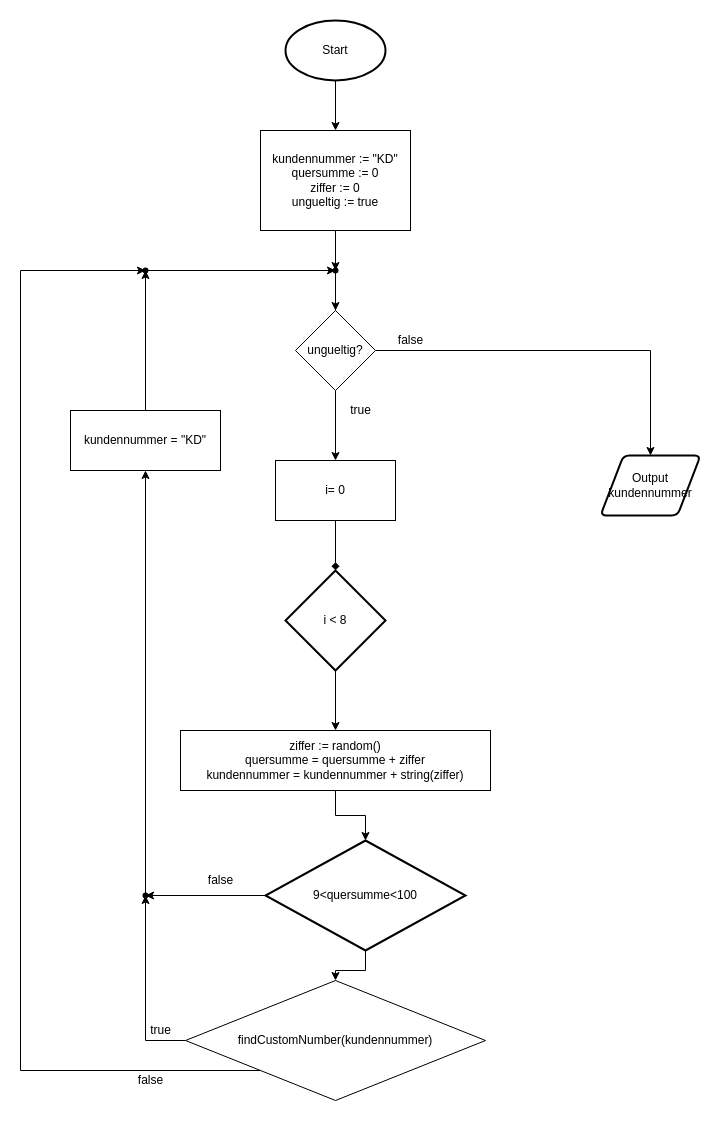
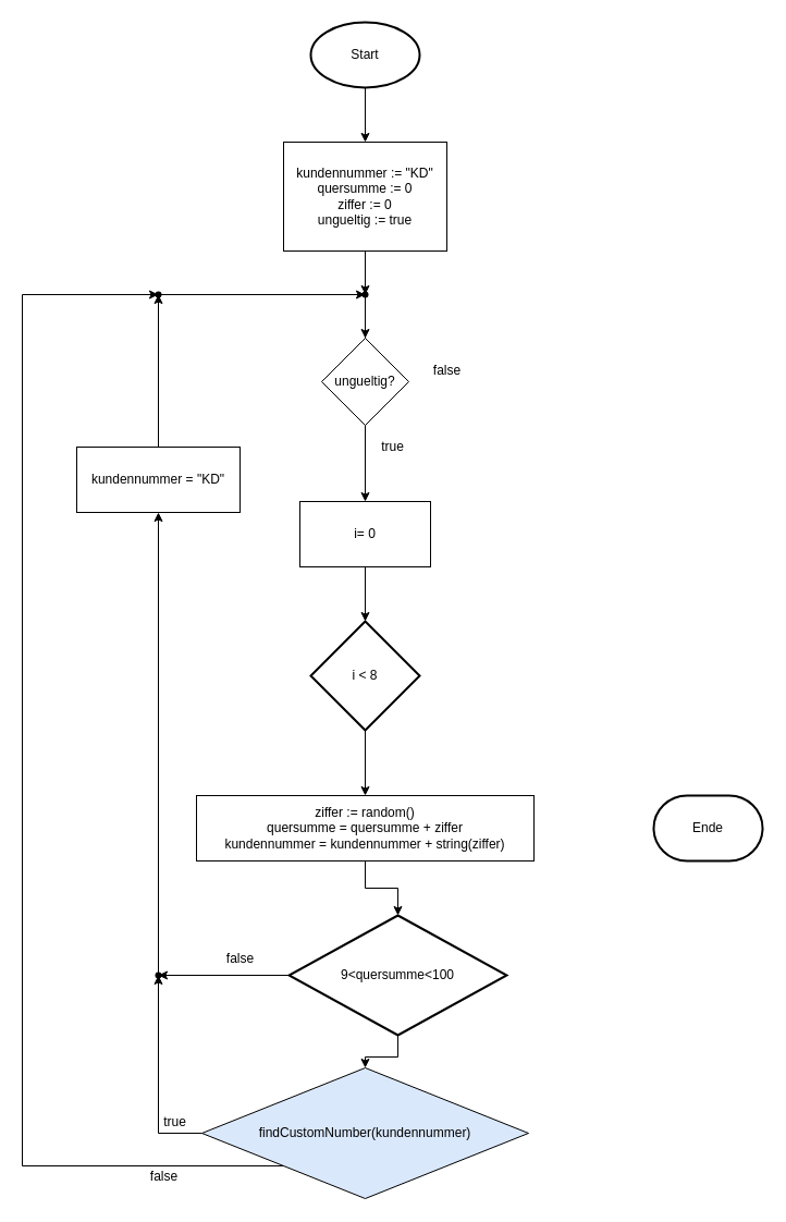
  <mxCell id="0" />
  <mxCell id="1" parent="0" />
  <mxCell id="2" value="" style="edgeStyle=orthogonalEdgeStyle;rounded=0;orthogonalLoop=1;jettySize=auto;html=1;" edge="1" parent="1" source="3" target="5"><mxGeometry relative="1" as="geometry" /></mxCell>
  <mxCell id="3" value="Start" style="strokeWidth=2;html=1;shape=mxgraph.flowchart.start_1;whiteSpace=wrap;" vertex="1" parent="1"><mxGeometry x="285" y="20" width="100" height="60" as="geometry" /></mxCell>
  <mxCell id="4" style="edgeStyle=orthogonalEdgeStyle;rounded=0;orthogonalLoop=1;jettySize=auto;html=1;entryX=0.5;entryY=0.5;entryDx=0;entryDy=0;entryPerimeter=0;" edge="1" parent="1" source="5" target="27"><mxGeometry relative="1" as="geometry" /></mxCell>
  <mxCell id="5" value="&lt;div&gt;kundennummer := &quot;KD&quot;&lt;/div&gt;&lt;div&gt;quersumme := 0&lt;/div&gt;&lt;div&gt;ziffer := 0&lt;/div&gt;&lt;div&gt;ungueltig := true&lt;/div&gt;" style="rounded=0;whiteSpace=wrap;html=1;" vertex="1" parent="1"><mxGeometry x="260" y="130" width="150" height="100" as="geometry" /></mxCell>
  <mxCell id="6" style="edgeStyle=orthogonalEdgeStyle;rounded=0;orthogonalLoop=1;jettySize=auto;html=1;exitX=0.5;exitY=1;exitDx=0;exitDy=0;entryX=0.5;entryY=0;entryDx=0;entryDy=0;" edge="1" parent="1" source="8" target="10"><mxGeometry relative="1" as="geometry" /></mxCell>
- <mxCell id="7" style="edgeStyle=orthogonalEdgeStyle;rounded=0;orthogonalLoop=1;jettySize=auto;html=1;exitX=1;exitY=0.5;exitDx=0;exitDy=0;entryX=0.5;entryY=0;entryDx=0;entryDy=0;" edge="1" parent="1" source="8" target="18"><mxGeometry relative="1" as="geometry"><mxPoint x="510" y="350" as="targetPoint" /></mxGeometry></mxCell>
  <mxCell id="8" value="ungueltig?" style="rhombus;whiteSpace=wrap;html=1;" vertex="1" parent="1"><mxGeometry x="295" y="310" width="80" height="80" as="geometry" /></mxCell>
- <mxCell id="9" style="edgeStyle=orthogonalEdgeStyle;rounded=0;orthogonalLoop=1;jettySize=auto;html=1;exitX=0.5;exitY=1;exitDx=0;exitDy=0;entryX=0.5;entryY=0;entryDx=0;entryDy=0;entryPerimeter=0;endArrow=diamond;" edge="1" parent="1" source="10" target="14"><mxGeometry relative="1" as="geometry" /></mxCell>
+ <mxCell id="9" style="edgeStyle=orthogonalEdgeStyle;rounded=0;orthogonalLoop=1;jettySize=auto;html=1;exitX=0.5;exitY=1;exitDx=0;exitDy=0;entryX=0.5;entryY=0;entryDx=0;entryDy=0;entryPerimeter=0;" edge="1" parent="1" source="10" target="14"><mxGeometry relative="1" as="geometry" /></mxCell>
  <mxCell id="10" value="i= 0" style="whiteSpace=wrap;html=1;" vertex="1" parent="1"><mxGeometry x="275" y="460" width="120" height="60" as="geometry" /></mxCell>
  <mxCell id="11" value="true" style="text;html=1;align=center;verticalAlign=middle;resizable=0;points=[];autosize=1;strokeColor=none;fillColor=none;" vertex="1" parent="1"><mxGeometry x="340" y="400" width="40" height="20" as="geometry" /></mxCell>
  <mxCell id="12" value="false" style="text;html=1;align=center;verticalAlign=middle;resizable=0;points=[];autosize=1;strokeColor=none;fillColor=none;" vertex="1" parent="1"><mxGeometry x="390" y="330" width="40" height="20" as="geometry" /></mxCell>
  <mxCell id="13" style="edgeStyle=orthogonalEdgeStyle;rounded=0;orthogonalLoop=1;jettySize=auto;html=1;exitX=0.5;exitY=1;exitDx=0;exitDy=0;exitPerimeter=0;entryX=0.5;entryY=0;entryDx=0;entryDy=0;" edge="1" parent="1" source="14" target="16"><mxGeometry relative="1" as="geometry" /></mxCell>
  <mxCell id="14" value="i &amp;lt; 8" style="strokeWidth=2;html=1;shape=mxgraph.flowchart.decision;whiteSpace=wrap;" vertex="1" parent="1"><mxGeometry x="285" y="570" width="100" height="100" as="geometry" /></mxCell>
  <mxCell id="15" style="edgeStyle=orthogonalEdgeStyle;rounded=0;orthogonalLoop=1;jettySize=auto;html=1;exitX=0.5;exitY=1;exitDx=0;exitDy=0;entryX=0.5;entryY=0;entryDx=0;entryDy=0;entryPerimeter=0;" edge="1" parent="1" source="16" target="21"><mxGeometry relative="1" as="geometry" /></mxCell>
  <mxCell id="16" value="&lt;div&gt;ziffer := random()&lt;/div&gt;&lt;div&gt;quersumme = quersumme + ziffer&lt;/div&gt;&lt;div&gt;kundennummer = kundennummer + string(ziffer)&lt;/div&gt;" style="rounded=0;whiteSpace=wrap;html=1;" vertex="1" parent="1"><mxGeometry x="180" y="730" width="310" height="60" as="geometry" /></mxCell>
- <mxCell id="18" value="Output kundennummer" style="shape=parallelogram;html=1;strokeWidth=2;perimeter=parallelogramPerimeter;whiteSpace=wrap;rounded=1;arcSize=12;size=0.23;" vertex="1" parent="1"><mxGeometry x="600" y="455" width="100" height="60" as="geometry" /></mxCell>
+ <mxCell id="17" value="Ende" style="strokeWidth=2;html=1;shape=mxgraph.flowchart.terminator;whiteSpace=wrap;" vertex="1" parent="1"><mxGeometry x="600" y="730" width="100" height="60" as="geometry" /></mxCell>
  <mxCell id="19" style="edgeStyle=orthogonalEdgeStyle;rounded=0;orthogonalLoop=1;jettySize=auto;html=1;exitX=0.5;exitY=1;exitDx=0;exitDy=0;exitPerimeter=0;entryX=0.5;entryY=0;entryDx=0;entryDy=0;" edge="1" parent="1" source="21" target="25"><mxGeometry relative="1" as="geometry" /></mxCell>
  <mxCell id="20" style="edgeStyle=orthogonalEdgeStyle;rounded=0;orthogonalLoop=1;jettySize=auto;html=1;" edge="1" parent="1" source="21" target="31"><mxGeometry relative="1" as="geometry" /></mxCell>
  <mxCell id="21" value="9&amp;lt;quersumme&amp;lt;100" style="strokeWidth=2;html=1;shape=mxgraph.flowchart.decision;whiteSpace=wrap;" vertex="1" parent="1"><mxGeometry x="265" y="840" width="200" height="110" as="geometry" /></mxCell>
  <mxCell id="22" value="false" style="text;html=1;align=center;verticalAlign=middle;resizable=0;points=[];autosize=1;strokeColor=none;fillColor=none;" vertex="1" parent="1"><mxGeometry x="200" y="870" width="40" height="20" as="geometry" /></mxCell>
  <mxCell id="23" style="edgeStyle=orthogonalEdgeStyle;rounded=0;orthogonalLoop=1;jettySize=auto;html=1;" edge="1" parent="1" source="25" target="31"><mxGeometry relative="1" as="geometry"><mxPoint x="90" y="970" as="targetPoint" /></mxGeometry></mxCell>
  <mxCell id="24" style="edgeStyle=orthogonalEdgeStyle;rounded=0;orthogonalLoop=1;jettySize=auto;html=1;" edge="1" parent="1" source="25" target="34"><mxGeometry relative="1" as="geometry"><mxPoint x="20" y="370" as="targetPoint" /><Array as="points"><mxPoint x="20" y="1070" /><mxPoint x="20" y="270" /></Array></mxGeometry></mxCell>
- <mxCell id="25" value="findCustomNumber(kundennummer)" style="rhombus;whiteSpace=wrap;html=1;" vertex="1" parent="1"><mxGeometry x="185" y="980" width="300" height="120" as="geometry" /></mxCell>
+ <mxCell id="25" value="findCustomNumber(kundennummer)" style="rhombus;whiteSpace=wrap;html=1;fillColor=#dae8fc;" vertex="1" parent="1"><mxGeometry x="185" y="980" width="300" height="120" as="geometry" /></mxCell>
  <mxCell id="26" style="edgeStyle=orthogonalEdgeStyle;rounded=0;orthogonalLoop=1;jettySize=auto;html=1;entryX=0.5;entryY=0;entryDx=0;entryDy=0;" edge="1" parent="1" source="27" target="8"><mxGeometry relative="1" as="geometry" /></mxCell>
  <mxCell id="27" value="" style="shape=waypoint;sketch=0;size=6;pointerEvents=1;points=[];fillColor=none;resizable=0;rotatable=0;perimeter=centerPerimeter;snapToPoint=1;" vertex="1" parent="1"><mxGeometry x="315" y="250" width="40" height="40" as="geometry" /></mxCell>
  <mxCell id="28" style="edgeStyle=orthogonalEdgeStyle;rounded=0;orthogonalLoop=1;jettySize=auto;html=1;entryX=1;entryY=0.525;entryDx=0;entryDy=0;entryPerimeter=0;" edge="1" parent="1" source="29" target="34"><mxGeometry relative="1" as="geometry" /></mxCell>
  <mxCell id="29" value="kundennummer = &quot;KD&quot;" style="rounded=0;whiteSpace=wrap;html=1;" vertex="1" parent="1"><mxGeometry x="70" y="410" width="150" height="60" as="geometry" /></mxCell>
  <mxCell id="30" style="edgeStyle=orthogonalEdgeStyle;rounded=0;orthogonalLoop=1;jettySize=auto;html=1;" edge="1" parent="1" source="31" target="29"><mxGeometry relative="1" as="geometry" /></mxCell>
  <mxCell id="31" value="" style="shape=waypoint;sketch=0;size=6;pointerEvents=1;points=[];fillColor=none;resizable=0;rotatable=0;perimeter=centerPerimeter;snapToPoint=1;" vertex="1" parent="1"><mxGeometry x="125" y="875" width="40" height="40" as="geometry" /></mxCell>
  <mxCell id="32" value="true" style="text;html=1;align=center;verticalAlign=middle;resizable=0;points=[];autosize=1;strokeColor=none;fillColor=none;" vertex="1" parent="1"><mxGeometry x="140" y="1020" width="40" height="20" as="geometry" /></mxCell>
  <mxCell id="33" style="edgeStyle=orthogonalEdgeStyle;rounded=0;orthogonalLoop=1;jettySize=auto;html=1;entryX=0.675;entryY=0.575;entryDx=0;entryDy=0;entryPerimeter=0;" edge="1" parent="1" source="34" target="27"><mxGeometry relative="1" as="geometry" /></mxCell>
  <mxCell id="34" value="" style="shape=waypoint;sketch=0;size=6;pointerEvents=1;points=[];fillColor=none;resizable=0;rotatable=0;perimeter=centerPerimeter;snapToPoint=1;" vertex="1" parent="1"><mxGeometry x="125" y="250" width="40" height="40" as="geometry" /></mxCell>
  <mxCell id="35" value="false" style="text;html=1;align=center;verticalAlign=middle;resizable=0;points=[];autosize=1;strokeColor=none;fillColor=none;" vertex="1" parent="1"><mxGeometry x="130" y="1070" width="40" height="20" as="geometry" /></mxCell>
